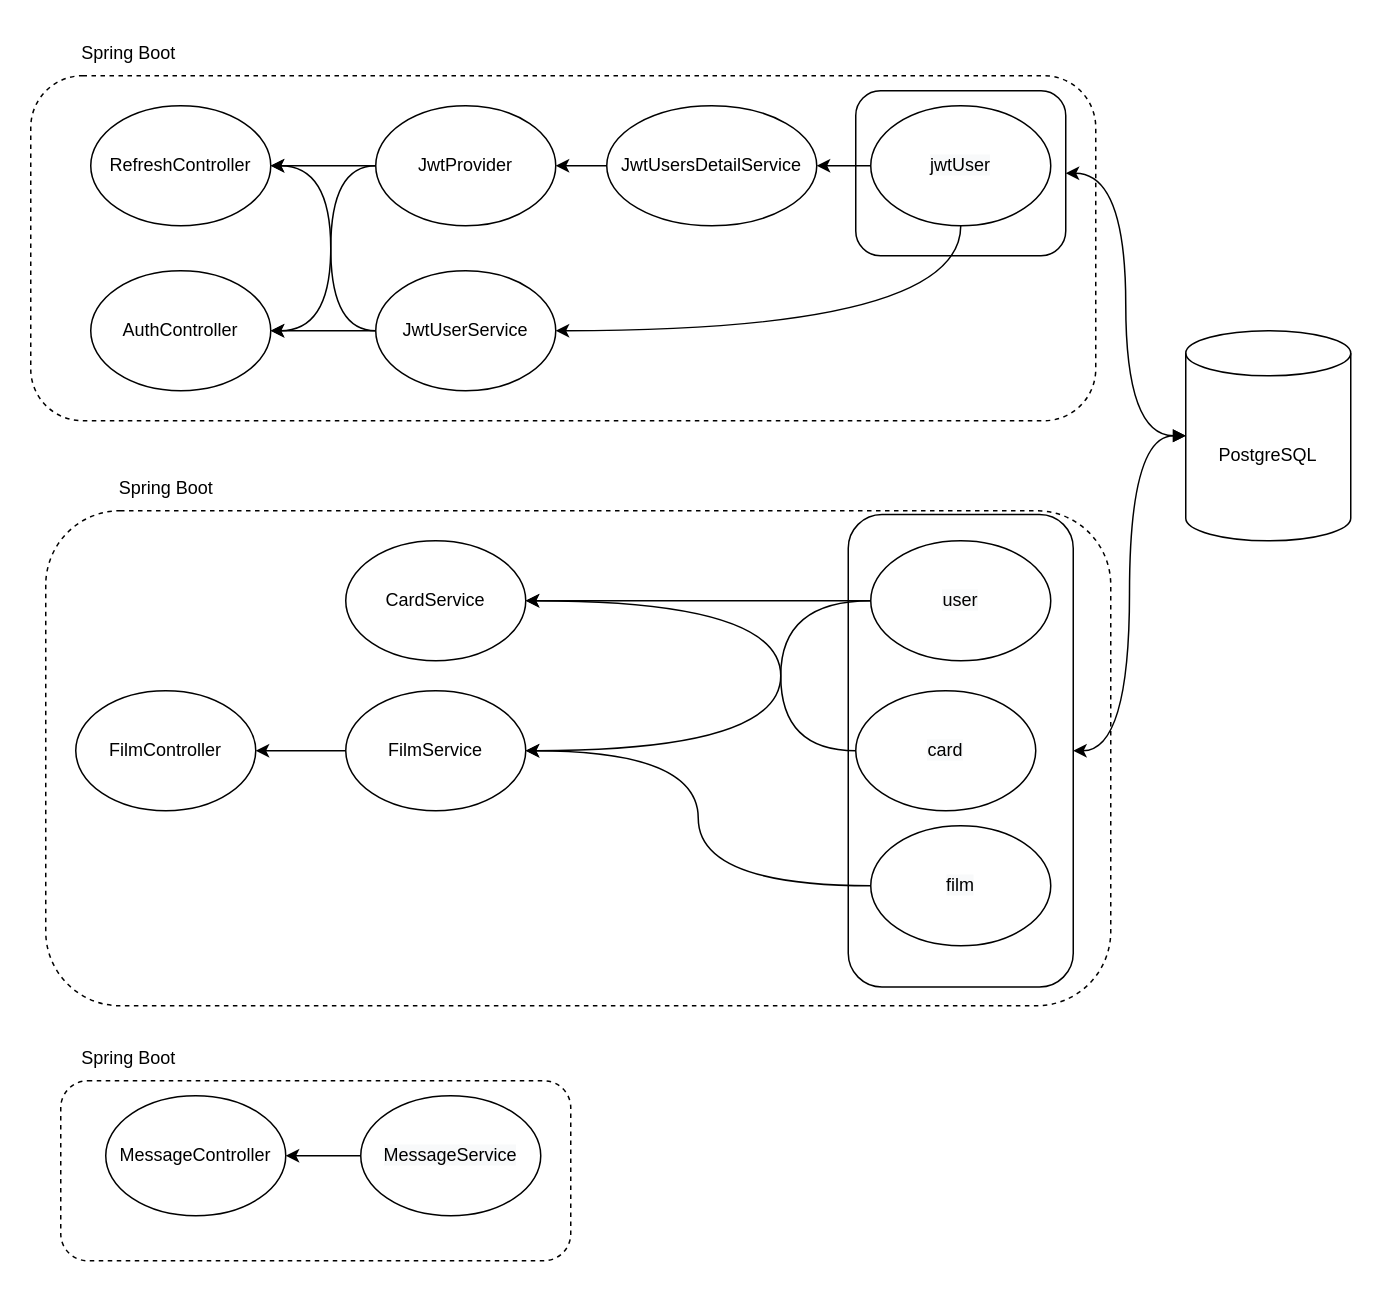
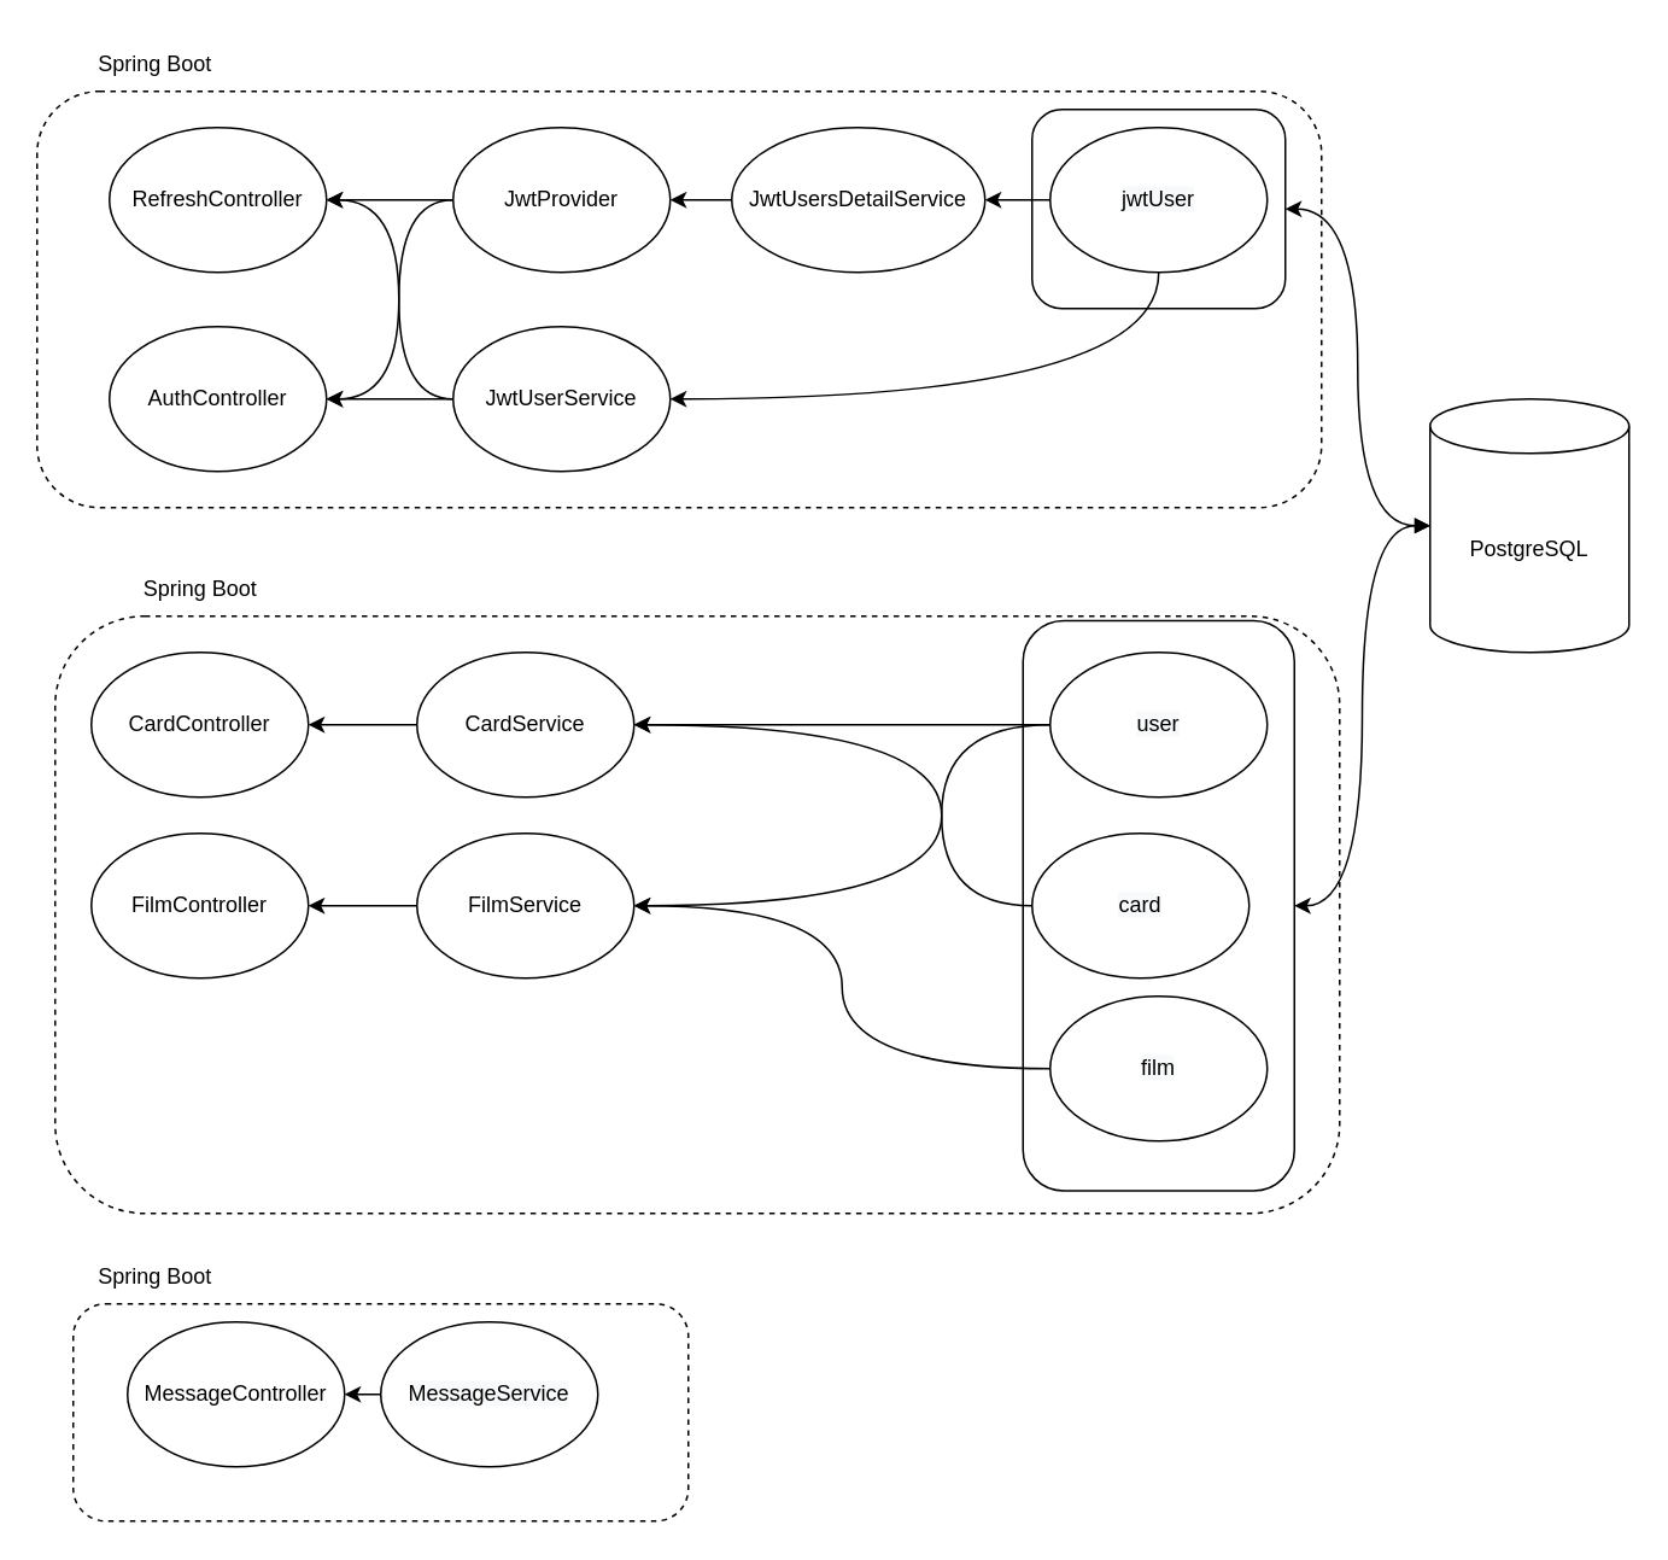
  <mxCell id="0" />
  <mxCell id="1" parent="0" />
  <mxCell id="2" value="" style="rounded=1;whiteSpace=wrap;html=1;" vertex="1" parent="1"><mxGeometry x="565" y="342.5" width="150" height="315" as="geometry" /></mxCell>
  <mxCell id="3" value="" style="rounded=1;whiteSpace=wrap;html=1;" vertex="1" parent="1"><mxGeometry x="570" y="60" width="140" height="110" as="geometry" /></mxCell>
  <mxCell id="4" value="AuthController" style="ellipse;whiteSpace=wrap;html=1;" vertex="1" parent="1"><mxGeometry x="60" y="180" width="120" height="80" as="geometry" /></mxCell>
+ <mxCell id="5" value="CardController" style="ellipse;whiteSpace=wrap;html=1;" vertex="1" parent="1"><mxGeometry x="50" y="360" width="120" height="80" as="geometry" /></mxCell>
  <mxCell id="6" value="FilmController" style="ellipse;whiteSpace=wrap;html=1;" vertex="1" parent="1"><mxGeometry x="50" y="460" width="120" height="80" as="geometry" /></mxCell>
  <mxCell id="7" value="RefreshController" style="ellipse;whiteSpace=wrap;html=1;" vertex="1" parent="1"><mxGeometry x="60" y="70" width="120" height="80" as="geometry" /></mxCell>
  <mxCell id="8" value="MessageController" style="ellipse;whiteSpace=wrap;html=1;" vertex="1" parent="1"><mxGeometry x="70" y="730" width="120" height="80" as="geometry" /></mxCell>
  <mxCell id="9" style="edgeStyle=orthogonalEdgeStyle;rounded=0;orthogonalLoop=1;jettySize=auto;html=1;entryX=1;entryY=0.5;entryDx=0;entryDy=0;curved=1;" edge="1" parent="1" source="11" target="4"><mxGeometry relative="1" as="geometry"><Array as="points"><mxPoint x="220" y="110" /><mxPoint x="220" y="220" /></Array></mxGeometry></mxCell>
  <mxCell id="10" style="edgeStyle=orthogonalEdgeStyle;curved=1;rounded=0;orthogonalLoop=1;jettySize=auto;html=1;" edge="1" parent="1" source="11"><mxGeometry relative="1" as="geometry"><mxPoint x="180" y="110" as="targetPoint" /></mxGeometry></mxCell>
  <mxCell id="11" value="JwtProvider" style="ellipse;whiteSpace=wrap;html=1;" vertex="1" parent="1"><mxGeometry x="250" y="70" width="120" height="80" as="geometry" /></mxCell>
  <mxCell id="12" style="edgeStyle=orthogonalEdgeStyle;curved=1;rounded=0;orthogonalLoop=1;jettySize=auto;html=1;entryX=1;entryY=0.5;entryDx=0;entryDy=0;" edge="1" parent="1" source="14" target="7"><mxGeometry relative="1" as="geometry"><Array as="points"><mxPoint x="220" y="220" /><mxPoint x="220" y="110" /></Array></mxGeometry></mxCell>
  <mxCell id="13" style="edgeStyle=orthogonalEdgeStyle;curved=1;rounded=0;orthogonalLoop=1;jettySize=auto;html=1;entryX=1;entryY=0.5;entryDx=0;entryDy=0;" edge="1" parent="1" source="14" target="4"><mxGeometry relative="1" as="geometry" /></mxCell>
  <mxCell id="14" value="JwtUserService" style="ellipse;whiteSpace=wrap;html=1;" vertex="1" parent="1"><mxGeometry x="250" y="180" width="120" height="80" as="geometry" /></mxCell>
  <mxCell id="15" style="edgeStyle=orthogonalEdgeStyle;rounded=0;orthogonalLoop=1;jettySize=auto;html=1;entryX=1;entryY=0.5;entryDx=0;entryDy=0;" edge="1" parent="1" source="16" target="11"><mxGeometry relative="1" as="geometry" /></mxCell>
  <mxCell id="16" value="JwtUsersDetailService" style="ellipse;whiteSpace=wrap;html=1;" vertex="1" parent="1"><mxGeometry x="404" y="70" width="140" height="80" as="geometry" /></mxCell>
  <mxCell id="17" style="edgeStyle=orthogonalEdgeStyle;rounded=0;orthogonalLoop=1;jettySize=auto;html=1;entryX=1;entryY=0.5;entryDx=0;entryDy=0;" edge="1" parent="1" source="19" target="16"><mxGeometry relative="1" as="geometry" /></mxCell>
  <mxCell id="18" style="edgeStyle=orthogonalEdgeStyle;curved=1;rounded=0;orthogonalLoop=1;jettySize=auto;html=1;entryX=1;entryY=0.5;entryDx=0;entryDy=0;exitX=0.5;exitY=1;exitDx=0;exitDy=0;" edge="1" parent="1" source="19" target="14"><mxGeometry relative="1" as="geometry"><Array as="points"><mxPoint x="640" y="220" /></Array></mxGeometry></mxCell>
  <mxCell id="19" value="&lt;span style=&quot;color: rgb(0, 0, 0); font-family: Helvetica; font-size: 12px; font-style: normal; font-variant-ligatures: normal; font-variant-caps: normal; font-weight: 400; letter-spacing: normal; orphans: 2; text-align: center; text-indent: 0px; text-transform: none; widows: 2; word-spacing: 0px; -webkit-text-stroke-width: 0px; background-color: rgb(248, 249, 250); text-decoration-thickness: initial; text-decoration-style: initial; text-decoration-color: initial; float: none; display: inline !important;&quot;&gt;jwtUser&lt;/span&gt;" style="ellipse;whiteSpace=wrap;html=1;" vertex="1" parent="1"><mxGeometry x="580" y="70" width="120" height="80" as="geometry" /></mxCell>
  <mxCell id="20" style="edgeStyle=orthogonalEdgeStyle;curved=1;rounded=0;orthogonalLoop=1;jettySize=auto;html=1;entryX=1;entryY=0.5;entryDx=0;entryDy=0;" edge="1" parent="1" source="21" target="32"><mxGeometry relative="1" as="geometry" /></mxCell>
  <mxCell id="21" value="&lt;span style=&quot;color: rgb(0, 0, 0); font-family: Helvetica; font-size: 12px; font-style: normal; font-variant-ligatures: normal; font-variant-caps: normal; font-weight: 400; letter-spacing: normal; orphans: 2; text-align: center; text-indent: 0px; text-transform: none; widows: 2; word-spacing: 0px; -webkit-text-stroke-width: 0px; background-color: rgb(248, 249, 250); text-decoration-thickness: initial; text-decoration-style: initial; text-decoration-color: initial; float: none; display: inline !important;&quot;&gt;film&lt;/span&gt;" style="ellipse;whiteSpace=wrap;html=1;" vertex="1" parent="1"><mxGeometry x="580" y="550" width="120" height="80" as="geometry" /></mxCell>
  <mxCell id="22" style="edgeStyle=orthogonalEdgeStyle;curved=1;rounded=0;orthogonalLoop=1;jettySize=auto;html=1;entryX=1;entryY=0.5;entryDx=0;entryDy=0;" edge="1" parent="1" source="24" target="30"><mxGeometry relative="1" as="geometry" /></mxCell>
  <mxCell id="23" style="edgeStyle=orthogonalEdgeStyle;curved=1;rounded=0;orthogonalLoop=1;jettySize=auto;html=1;entryX=1;entryY=0.5;entryDx=0;entryDy=0;" edge="1" parent="1" source="24" target="32"><mxGeometry relative="1" as="geometry"><Array as="points"><mxPoint x="520" y="400" /><mxPoint x="520" y="500" /></Array></mxGeometry></mxCell>
  <mxCell id="24" value="&lt;span style=&quot;color: rgb(0, 0, 0); font-family: Helvetica; font-size: 12px; font-style: normal; font-variant-ligatures: normal; font-variant-caps: normal; font-weight: 400; letter-spacing: normal; orphans: 2; text-align: center; text-indent: 0px; text-transform: none; widows: 2; word-spacing: 0px; -webkit-text-stroke-width: 0px; background-color: rgb(248, 249, 250); text-decoration-thickness: initial; text-decoration-style: initial; text-decoration-color: initial; float: none; display: inline !important;&quot;&gt;user&lt;br&gt;&lt;/span&gt;" style="ellipse;whiteSpace=wrap;html=1;" vertex="1" parent="1"><mxGeometry x="580" y="360" width="120" height="80" as="geometry" /></mxCell>
  <mxCell id="25" style="edgeStyle=orthogonalEdgeStyle;curved=1;rounded=0;orthogonalLoop=1;jettySize=auto;html=1;entryX=1;entryY=0.5;entryDx=0;entryDy=0;" edge="1" parent="1" source="26" target="30"><mxGeometry relative="1" as="geometry"><Array as="points"><mxPoint x="520" y="500" /><mxPoint x="520" y="400" /></Array></mxGeometry></mxCell>
  <mxCell id="26" value="&lt;span style=&quot;color: rgb(0, 0, 0); font-family: Helvetica; font-size: 12px; font-style: normal; font-variant-ligatures: normal; font-variant-caps: normal; font-weight: 400; letter-spacing: normal; orphans: 2; text-align: center; text-indent: 0px; text-transform: none; widows: 2; word-spacing: 0px; -webkit-text-stroke-width: 0px; background-color: rgb(248, 249, 250); text-decoration-thickness: initial; text-decoration-style: initial; text-decoration-color: initial; float: none; display: inline !important;&quot;&gt;card&lt;/span&gt;" style="ellipse;whiteSpace=wrap;html=1;" vertex="1" parent="1"><mxGeometry x="570" y="460" width="120" height="80" as="geometry" /></mxCell>
  <mxCell id="27" style="edgeStyle=orthogonalEdgeStyle;curved=1;rounded=0;orthogonalLoop=1;jettySize=auto;html=1;entryX=1;entryY=0.5;entryDx=0;entryDy=0;" edge="1" parent="1" source="28" target="8"><mxGeometry relative="1" as="geometry" /></mxCell>
- <mxCell id="28" value="&lt;span style=&quot;color: rgb(0, 0, 0); font-family: Helvetica; font-size: 12px; font-style: normal; font-variant-ligatures: normal; font-variant-caps: normal; font-weight: 400; letter-spacing: normal; orphans: 2; text-align: center; text-indent: 0px; text-transform: none; widows: 2; word-spacing: 0px; -webkit-text-stroke-width: 0px; background-color: rgb(248, 249, 250); text-decoration-thickness: initial; text-decoration-style: initial; text-decoration-color: initial; float: none; display: inline !important;&quot;&gt;MessageService&lt;/span&gt;" style="ellipse;whiteSpace=wrap;html=1;" vertex="1" parent="1"><mxGeometry x="240" y="730" width="120" height="80" as="geometry" /></mxCell>
+ <mxCell id="28" value="&lt;span style=&quot;color: rgb(0, 0, 0); font-family: Helvetica; font-size: 12px; font-style: normal; font-variant-ligatures: normal; font-variant-caps: normal; font-weight: 400; letter-spacing: normal; orphans: 2; text-align: center; text-indent: 0px; text-transform: none; widows: 2; word-spacing: 0px; -webkit-text-stroke-width: 0px; background-color: rgb(248, 249, 250); text-decoration-thickness: initial; text-decoration-style: initial; text-decoration-color: initial; float: none; display: inline !important;&quot;&gt;MessageService&lt;/span&gt;" style="ellipse;whiteSpace=wrap;html=1;" vertex="1" parent="1"><mxGeometry x="210" y="730" width="120" height="80" as="geometry" /></mxCell>
+ <mxCell id="29" style="edgeStyle=orthogonalEdgeStyle;curved=1;rounded=0;orthogonalLoop=1;jettySize=auto;html=1;" edge="1" parent="1" source="30" target="5"><mxGeometry relative="1" as="geometry" /></mxCell>
  <mxCell id="30" value="CardService" style="ellipse;whiteSpace=wrap;html=1;" vertex="1" parent="1"><mxGeometry x="230" y="360" width="120" height="80" as="geometry" /></mxCell>
  <mxCell id="31" style="edgeStyle=orthogonalEdgeStyle;curved=1;rounded=0;orthogonalLoop=1;jettySize=auto;html=1;" edge="1" parent="1" source="32" target="6"><mxGeometry relative="1" as="geometry" /></mxCell>
  <mxCell id="32" value="FilmService" style="ellipse;whiteSpace=wrap;html=1;" vertex="1" parent="1"><mxGeometry x="230" y="460" width="120" height="80" as="geometry" /></mxCell>
  <mxCell id="33" style="edgeStyle=orthogonalEdgeStyle;curved=1;rounded=0;orthogonalLoop=1;jettySize=auto;html=1;startArrow=block;startFill=1;" edge="1" parent="1" source="36" target="2"><mxGeometry relative="1" as="geometry" /></mxCell>
  <mxCell id="34" style="edgeStyle=orthogonalEdgeStyle;curved=1;rounded=0;orthogonalLoop=1;jettySize=auto;html=1;entryX=1;entryY=0.5;entryDx=0;entryDy=0;startArrow=block;startFill=1;" edge="1" parent="1" source="36" target="3"><mxGeometry relative="1" as="geometry" /></mxCell>
  <mxCell id="35" value="" style="rounded=1;labelBackgroundColor=none;labelBorderColor=none;fontColor=default;whiteSpace=wrap;html=1;fillColor=none;dashed=1;" vertex="1" parent="1"><mxGeometry x="20" y="50" width="710" height="230" as="geometry" /></mxCell>
  <mxCell id="36" value="PostgreSQL" style="shape=cylinder3;whiteSpace=wrap;html=1;boundedLbl=1;backgroundOutline=1;size=15;" vertex="1" parent="1"><mxGeometry x="790" y="220" width="110" height="140" as="geometry" /></mxCell>
  <mxCell id="37" value="" style="rounded=1;labelBackgroundColor=none;labelBorderColor=none;fontColor=default;whiteSpace=wrap;html=1;fillColor=none;dashed=1;" vertex="1" parent="1"><mxGeometry x="30" y="340" width="710" height="330" as="geometry" /></mxCell>
  <mxCell id="38" value="" style="rounded=1;labelBackgroundColor=none;labelBorderColor=none;fontColor=default;whiteSpace=wrap;html=1;fillColor=none;dashed=1;" vertex="1" parent="1"><mxGeometry x="40" y="720" width="340" height="120" as="geometry" /></mxCell>
  <mxCell id="39" value="Spring Boot" style="text;html=1;align=center;verticalAlign=middle;resizable=0;points=[];autosize=1;strokeColor=none;fillColor=none;fontColor=default;" vertex="1" parent="1"><mxGeometry x="40" width="90" height="30" as="geometry" y="20" /></mxCell>
  <mxCell id="40" value="Spring Boot" style="text;html=1;align=center;verticalAlign=middle;resizable=0;points=[];autosize=1;strokeColor=none;fillColor=none;fontColor=default;" vertex="1" parent="1"><mxGeometry x="65" y="310" width="90" height="30" as="geometry" /></mxCell>
  <mxCell id="41" value="Spring Boot" style="text;html=1;align=center;verticalAlign=middle;resizable=0;points=[];autosize=1;strokeColor=none;fillColor=none;fontColor=default;" vertex="1" parent="1"><mxGeometry x="40" y="690" width="90" height="30" as="geometry" /></mxCell>
